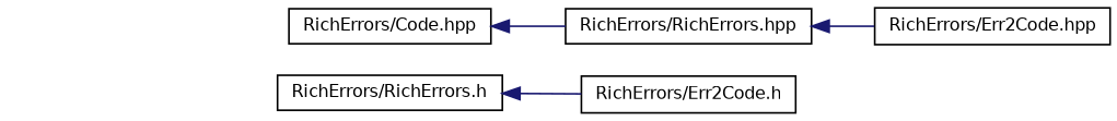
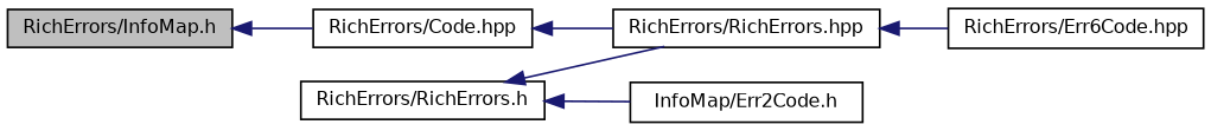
  digraph {
    rankdir=LR
    node [color=black fillcolor=white fontname=Helvetica fontsize=10 shape=record style=filled]
    edge [color=midnightblue dir=back fontname=Helvetica fontsize=10 labelfontname=Helvetica labelfontsize=10 style=solid]
+   n1 [fillcolor=grey75 fontcolor=black height=0.2 label="RichErrors/InfoMap.h" width=0.4]
    n2 [height=0.2 label="RichErrors/Code.hpp" width=0.4]
    n3 [height=0.2 label="RichErrors/RichErrors.hpp" width=0.4]
    n4 [height=0.2 label="RichErrors/RichErrors.h" width=0.4]
-   n5 [height=0.2 label="RichErrors/Err2Code.h" width=0.4]
-   n6 [height=0.2 label="RichErrors/Err2Code.hpp" width=0.4]
+   n5 [height=0.2 label="InfoMap/Err2Code.h" width=0.4]
+   n6 [height=0.2 label="RichErrors/Err6Code.hpp" width=0.4]
+   n1 -> n2
    n2 -> n3
    n3 -> n6
+   n4 -> n3
    n4 -> n5
  }
